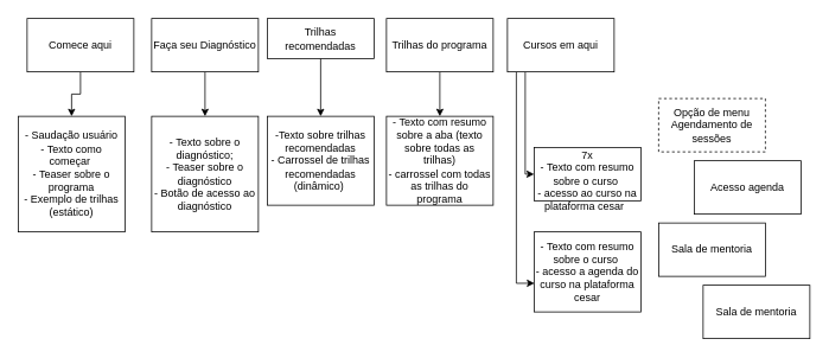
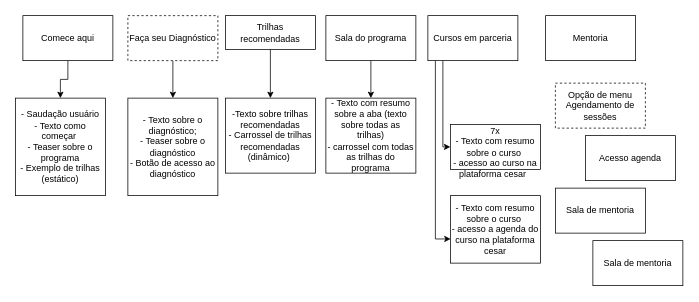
  <mxCell id="0" />
  <mxCell id="1" parent="0" />
  <mxCell id="2" value="" style="edgeStyle=orthogonalEdgeStyle;rounded=0;orthogonalLoop=1;jettySize=auto;html=1;" edge="1" parent="1" source="3" target="9"><mxGeometry relative="1" as="geometry" /></mxCell>
  <mxCell id="3" value="Comece aqui" style="rounded=0;whiteSpace=wrap;html=1;" vertex="1" parent="1"><mxGeometry x="30" y="20" width="120" height="60" as="geometry" /></mxCell>
  <mxCell id="4" value="" style="edgeStyle=orthogonalEdgeStyle;rounded=0;orthogonalLoop=1;jettySize=auto;html=1;" edge="1" parent="1" source="5" target="8"><mxGeometry relative="1" as="geometry" /></mxCell>
- <mxCell id="5" value="Faça seu Diagnóstico" style="rounded=0;whiteSpace=wrap;html=1;" vertex="1" parent="1"><mxGeometry x="170" y="20" width="120" height="60" as="geometry" /></mxCell>
+ <mxCell id="5" value="Faça seu Diagnóstico" style="rounded=0;whiteSpace=wrap;html=1;dashed=1;" vertex="1" parent="1"><mxGeometry x="170" y="20" width="120" height="60" as="geometry" /></mxCell>
  <mxCell id="6" value="" style="edgeStyle=orthogonalEdgeStyle;rounded=0;orthogonalLoop=1;jettySize=auto;html=1;" edge="1" parent="1" source="7" target="10"><mxGeometry relative="1" as="geometry" /></mxCell>
  <mxCell id="7" value="Trilhas recomendadas" style="rounded=0;whiteSpace=wrap;html=1;" vertex="1" parent="1"><mxGeometry x="300" y="20" width="120" height="45" as="geometry" /></mxCell>
  <mxCell id="8" value="- Texto sobre o diagnóstico;&lt;br&gt;- Teaser sobre o diagnóstico&lt;br&gt;- Botão de acesso ao diagnóstico" style="rounded=0;whiteSpace=wrap;html=1;" vertex="1" parent="1"><mxGeometry x="170" y="130" width="120" height="130" as="geometry" /></mxCell>
  <mxCell id="9" value="- Saudação usuário&lt;br&gt;- Texto como começar&amp;nbsp;&lt;br&gt;- Teaser sobre o programa&lt;br&gt;- Exemplo de trilhas (estático)" style="rounded=0;whiteSpace=wrap;html=1;" vertex="1" parent="1"><mxGeometry y="130" width="120" height="130" as="geometry" x="20" /></mxCell>
  <mxCell id="10" value="-Texto sobre trilhas recomendadas&lt;br&gt;- Carrossel de trilhas recomendadas (dinâmico)&amp;nbsp;" style="rounded=0;whiteSpace=wrap;html=1;" vertex="1" parent="1"><mxGeometry x="300" y="130" width="120" height="100" as="geometry" /></mxCell>
+ <mxCell id="11" value="Mentoria" style="rounded=0;whiteSpace=wrap;html=1;" vertex="1" parent="1"><mxGeometry x="727" y="20" width="120" height="60" as="geometry" /></mxCell>
  <mxCell id="12" style="edgeStyle=orthogonalEdgeStyle;rounded=0;orthogonalLoop=1;jettySize=auto;html=1;entryX=0.003;entryY=0.642;entryDx=0;entryDy=0;entryPerimeter=0;" edge="1" parent="1" source="14" target="18"><mxGeometry relative="1" as="geometry"><Array as="points"><mxPoint x="580" y="318" /></Array></mxGeometry></mxCell>
  <mxCell id="13" style="edgeStyle=orthogonalEdgeStyle;rounded=0;orthogonalLoop=1;jettySize=auto;html=1;entryX=0;entryY=0.5;entryDx=0;entryDy=0;" edge="1" parent="1" source="14" target="19"><mxGeometry relative="1" as="geometry"><Array as="points"><mxPoint x="590" y="195" /></Array></mxGeometry></mxCell>
- <mxCell id="14" value="Cursos em aqui" style="rounded=0;whiteSpace=wrap;html=1;" vertex="1" parent="1"><mxGeometry x="570" y="20" width="120" height="60" as="geometry" /></mxCell>
+ <mxCell id="14" value="Cursos em parceria" style="rounded=0;whiteSpace=wrap;html=1;" vertex="1" parent="1"><mxGeometry x="570" y="20" width="120" height="60" as="geometry" /></mxCell>
  <mxCell id="15" value="" style="edgeStyle=orthogonalEdgeStyle;rounded=0;orthogonalLoop=1;jettySize=auto;html=1;" edge="1" parent="1" source="16" target="17"><mxGeometry relative="1" as="geometry" /></mxCell>
- <mxCell id="16" value="Trilhas do programa" style="rounded=0;whiteSpace=wrap;html=1;" vertex="1" parent="1"><mxGeometry x="434" y="20" width="120" height="60" as="geometry" /></mxCell>
+ <mxCell id="16" value="Sala do programa" style="rounded=0;whiteSpace=wrap;html=1;" vertex="1" parent="1"><mxGeometry x="434" y="20" width="120" height="60" as="geometry" /></mxCell>
  <mxCell id="17" value="- Texto com resumo sobre a aba (texto sobre todas as trilhas)&lt;br&gt;- carrossel com todas as trilhas do programa" style="rounded=0;whiteSpace=wrap;html=1;" vertex="1" parent="1"><mxGeometry x="434" y="130" width="120" height="100" as="geometry" /></mxCell>
  <mxCell id="18" value="- Texto com resumo sobre o curso&amp;nbsp;&lt;br&gt;- acesso a agenda do curso na plataforma cesar" style="rounded=0;whiteSpace=wrap;html=1;" vertex="1" parent="1"><mxGeometry x="600" y="260" width="120" height="90" as="geometry" /></mxCell>
  <mxCell id="19" value="&lt;br&gt;7x&lt;br&gt;- Texto com resumo sobre o curso&amp;nbsp;&lt;br&gt;- acesso ao curso na plataforma cesar&amp;nbsp;&amp;nbsp;" style="rounded=0;whiteSpace=wrap;html=1;" vertex="1" parent="1"><mxGeometry x="600" y="165" width="120" height="60" as="geometry" /></mxCell>
  <mxCell id="20" value="Opção de menu&lt;br&gt;Agendamento de sessões" style="rounded=0;whiteSpace=wrap;html=1;dashed=1;" vertex="1" parent="1"><mxGeometry x="740" y="110" width="120" height="60" as="geometry" /></mxCell>
  <mxCell id="21" value="Acesso agenda" style="rounded=0;whiteSpace=wrap;html=1;" vertex="1" parent="1"><mxGeometry x="780" y="180" width="120" height="60" as="geometry" /></mxCell>
  <mxCell id="22" value="Sala de mentoria" style="rounded=0;whiteSpace=wrap;html=1;" vertex="1" parent="1"><mxGeometry x="740" y="250" width="120" height="60" as="geometry" /></mxCell>
  <mxCell id="23" value="Sala de mentoria" style="rounded=0;whiteSpace=wrap;html=1;" vertex="1" parent="1"><mxGeometry x="790" y="320" width="120" height="60" as="geometry" /></mxCell>
